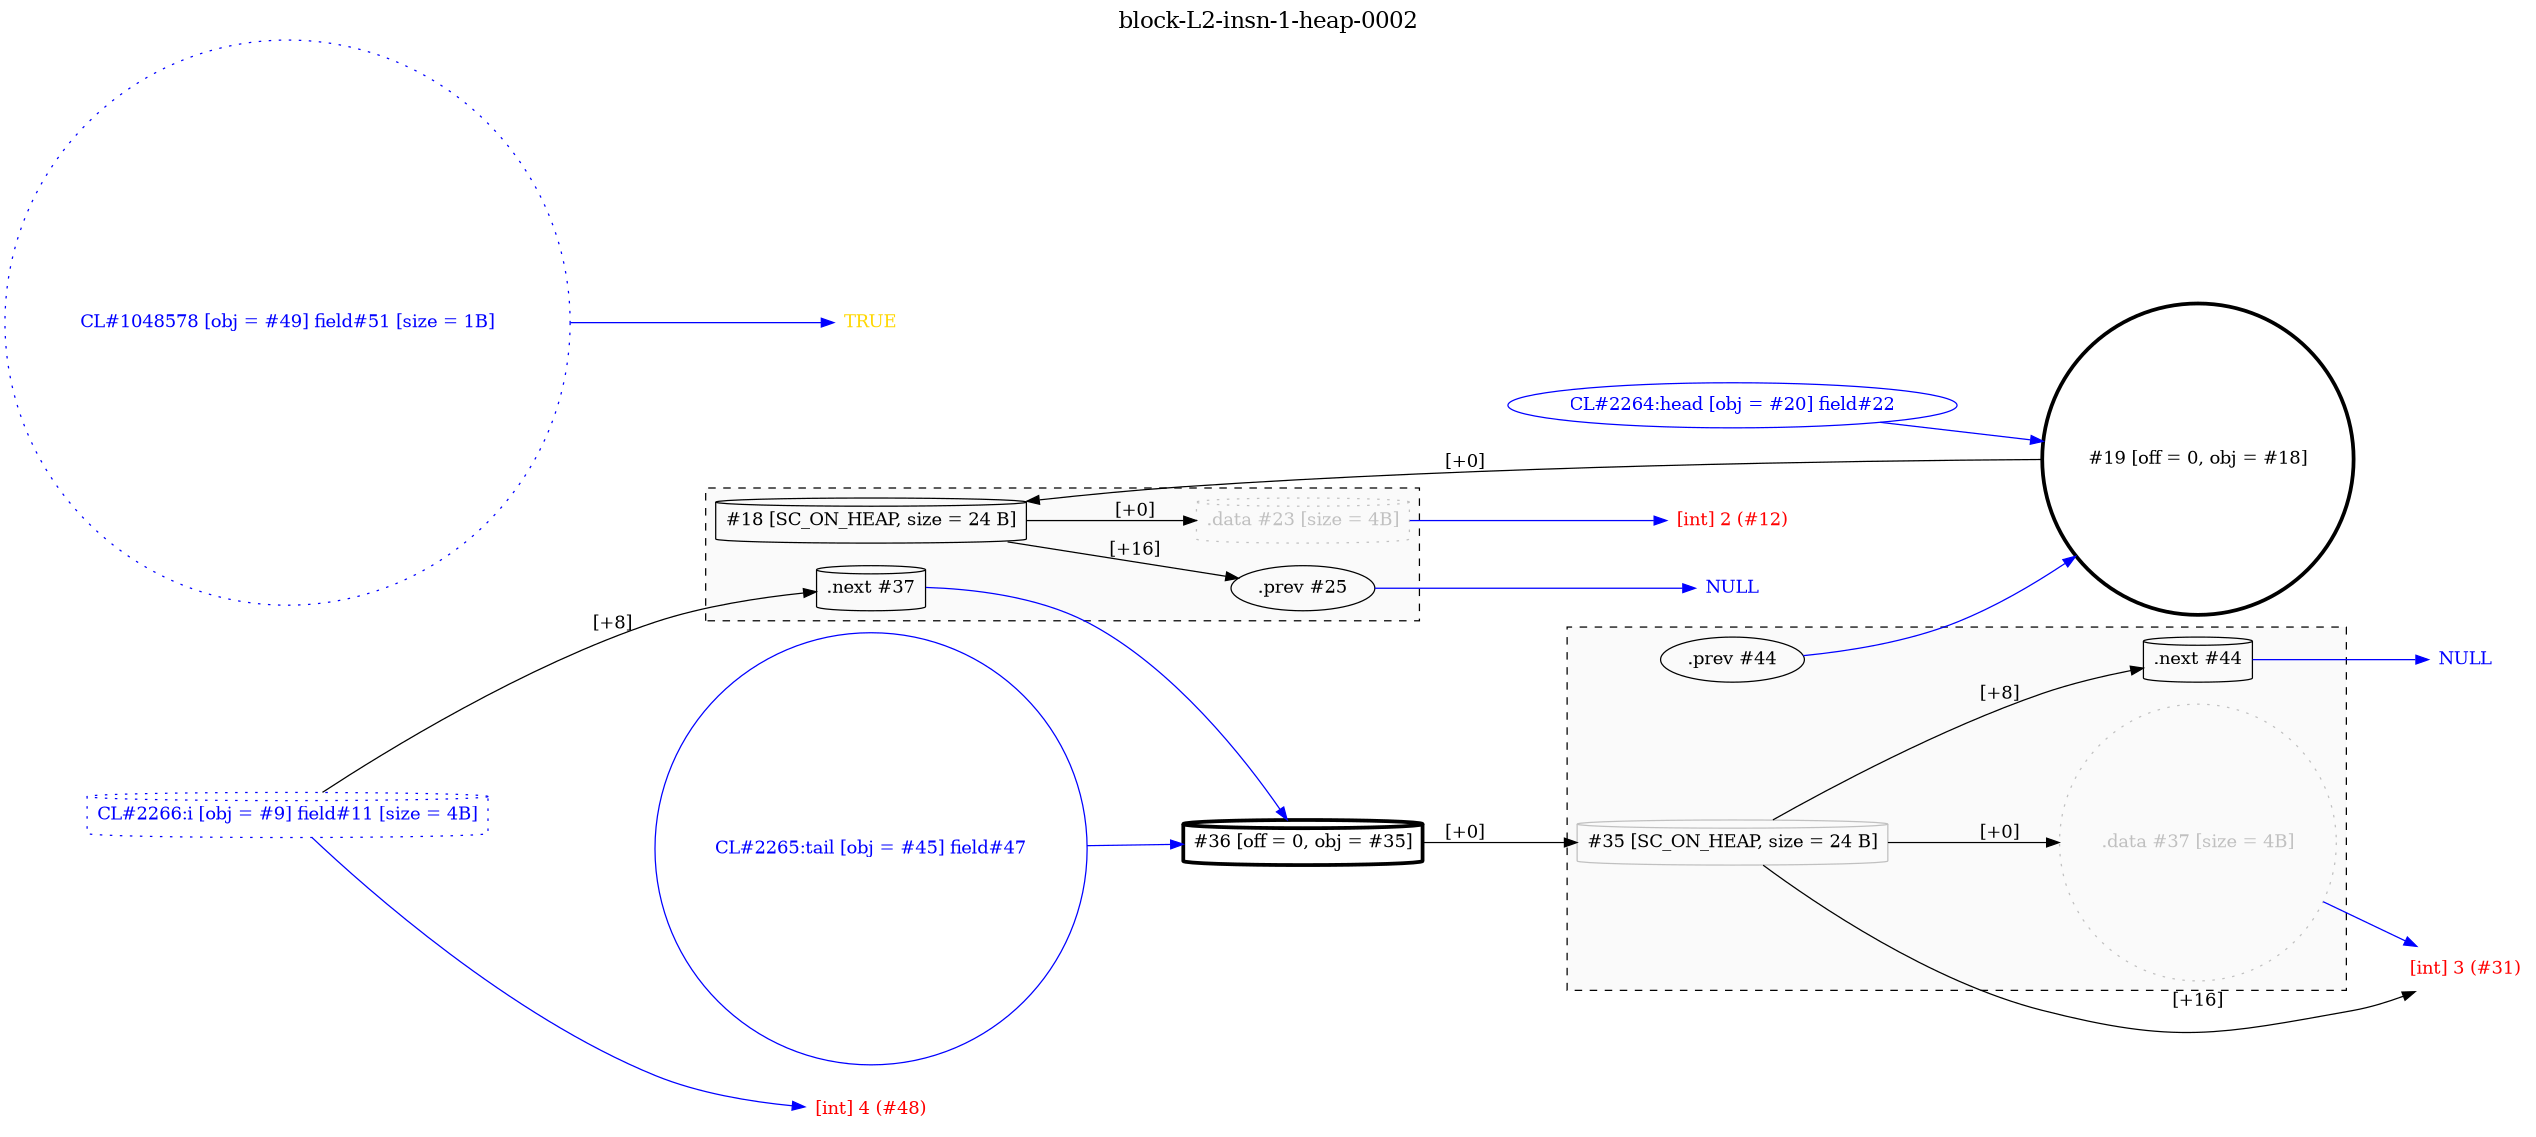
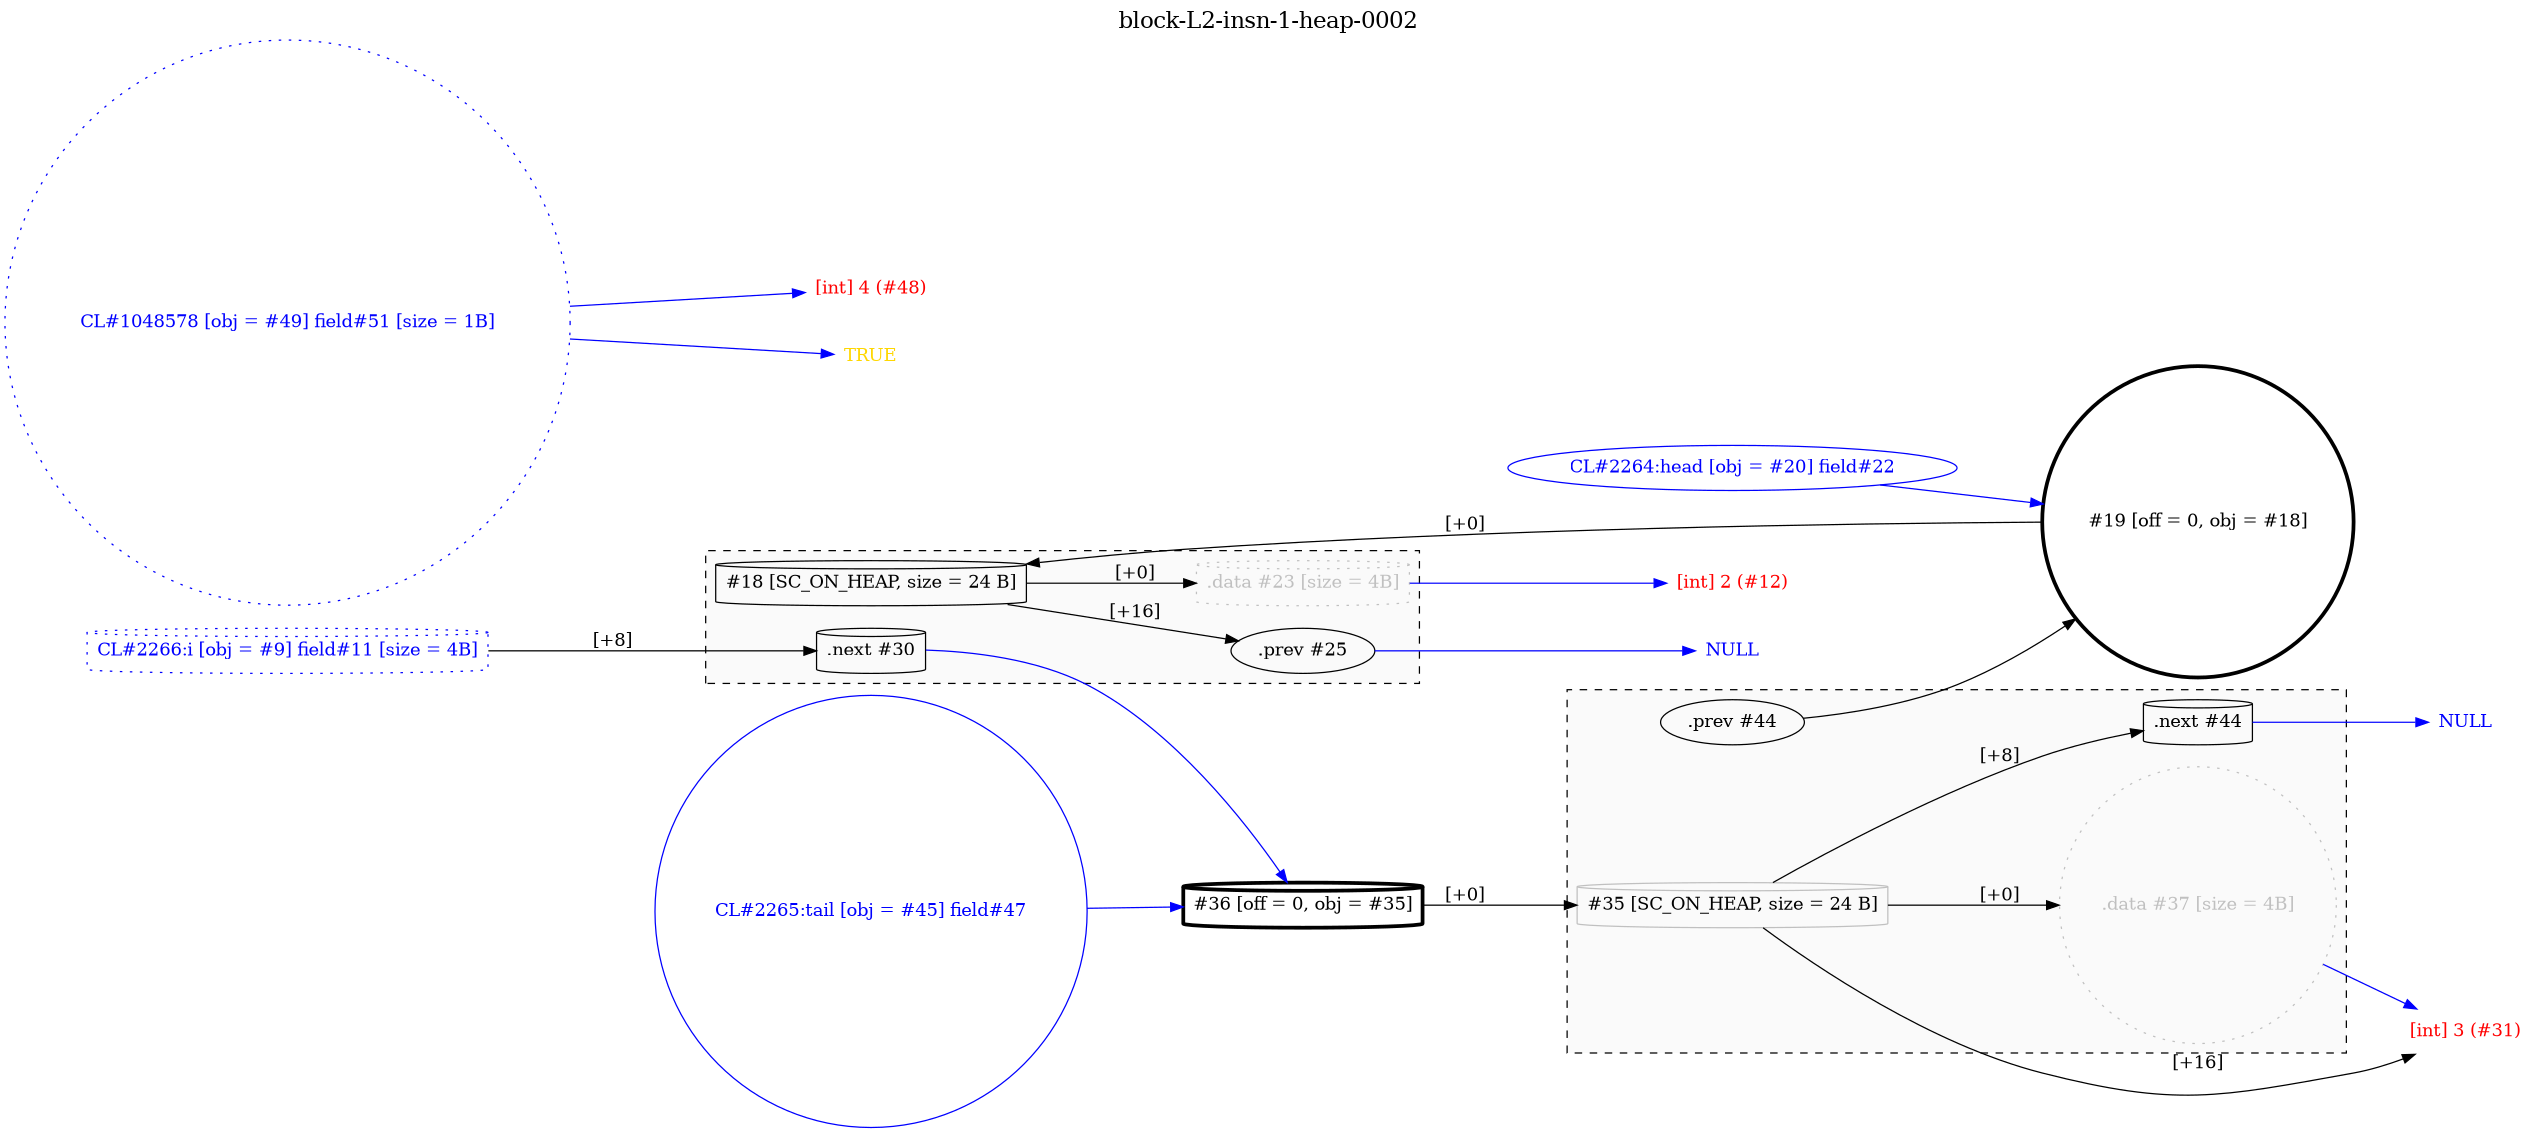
  digraph {
    clusterrank=local
    label=<<FONT POINT-SIZE="18">block-L2-insn-1-heap-0002</FONT>>
    labelloc=t
    rankdir=LR
    node [fontcolor=black shape=cylinder]
    edge [color=blue fontcolor=blue]
    n1 [color=black label="#18 [SC_ON_HEAP, size = 24 B]"]
    n2 [color=gray fontcolor=gray label=".data #23 [size = 4B]" style=dotted]
-   n3 [color=black label=".next #37"]
+   n3 [color=black label=".next #30"]
    n4 [color=black label=".prev #25" shape=ellipse]
    n5 [color=gray label="#35 [SC_ON_HEAP, size = 24 B]"]
    n6 [color=gray fontcolor=gray label=".data #37 [size = 4B]" shape=circle style=dotted]
    n7 [color=black label=".next #44"]
    n8 [color=black label=".prev #44" shape=ellipse]
    n9 [fontcolor=red label="[int] 2 (#12)" shape=plaintext]
    n10 [label="#36 [off = 0, obj = #35]" penwidth=3]
    n11 [fontcolor=blue label=NULL shape=plaintext]
    n12 [fontcolor=red label="[int] 3 (#31)" shape=plaintext]
    n13 [fontcolor=blue label=NULL shape=plaintext]
    n14 [label="#19 [off = 0, obj = #18]" penwidth=3 shape=circle]
    n15 [color=blue fontcolor=blue label="CL#2266:i [obj = #9] field#11 [size = 4B]" style=dotted]
    n16 [fontcolor=red label="[int] 4 (#48)" shape=plaintext]
    n17 [color=blue fontcolor=blue label="CL#2264:head [obj = #20] field#22" shape=ellipse]
    n18 [color=blue fontcolor=blue label="CL#2265:tail [obj = #45] field#47" shape=circle]
    n19 [color=blue fontcolor=blue label="CL#1048578 [obj = #49] field#51 [size = 1B]" shape=circle style=dotted]
    n20 [fontcolor=gold label=TRUE shape=plaintext]
    subgraph cluster_1 {
      bgcolor=gray98
      color=black
      fontcolor=black
      label=""
      penwidth=1.0
      rank=same
      style=dashed
      n1
      n2
      n3
      n4
    }
    subgraph cluster_2 {
      bgcolor=gray98
      color=black
      fontcolor=black
      label=""
      penwidth=1.0
      rank=same
      style=dashed
      n5
      n6
      n7
      n8
    }
    n1 -> n2 [color=black fontcolor=black label="[+0]"]
    n1 -> n4 [color=black fontcolor=black label="[+16]"]
    n2 -> n9
    n3 -> n10
    n4 -> n11
    n5 -> n6 [color=black fontcolor=black label="[+0]"]
    n5 -> n7 [color=black fontcolor=black label="[+8]"]
    n5 -> n12 [color=black fontcolor=black label="[+16]"]
    n6 -> n12
    n7 -> n13
-   n8 -> n14
+   n8 -> n14 [color=black]
    n10 -> n5 [color=black fontcolor=black label="[+0]"]
    n14 -> n1 [color=black fontcolor=black label="[+0]"]
    n15 -> n3 [color=black fontcolor=black label="[+8]"]
-   n15 -> n16
+   n19 -> n16
    n17 -> n14
    n18 -> n10
    n19 -> n20
  }
